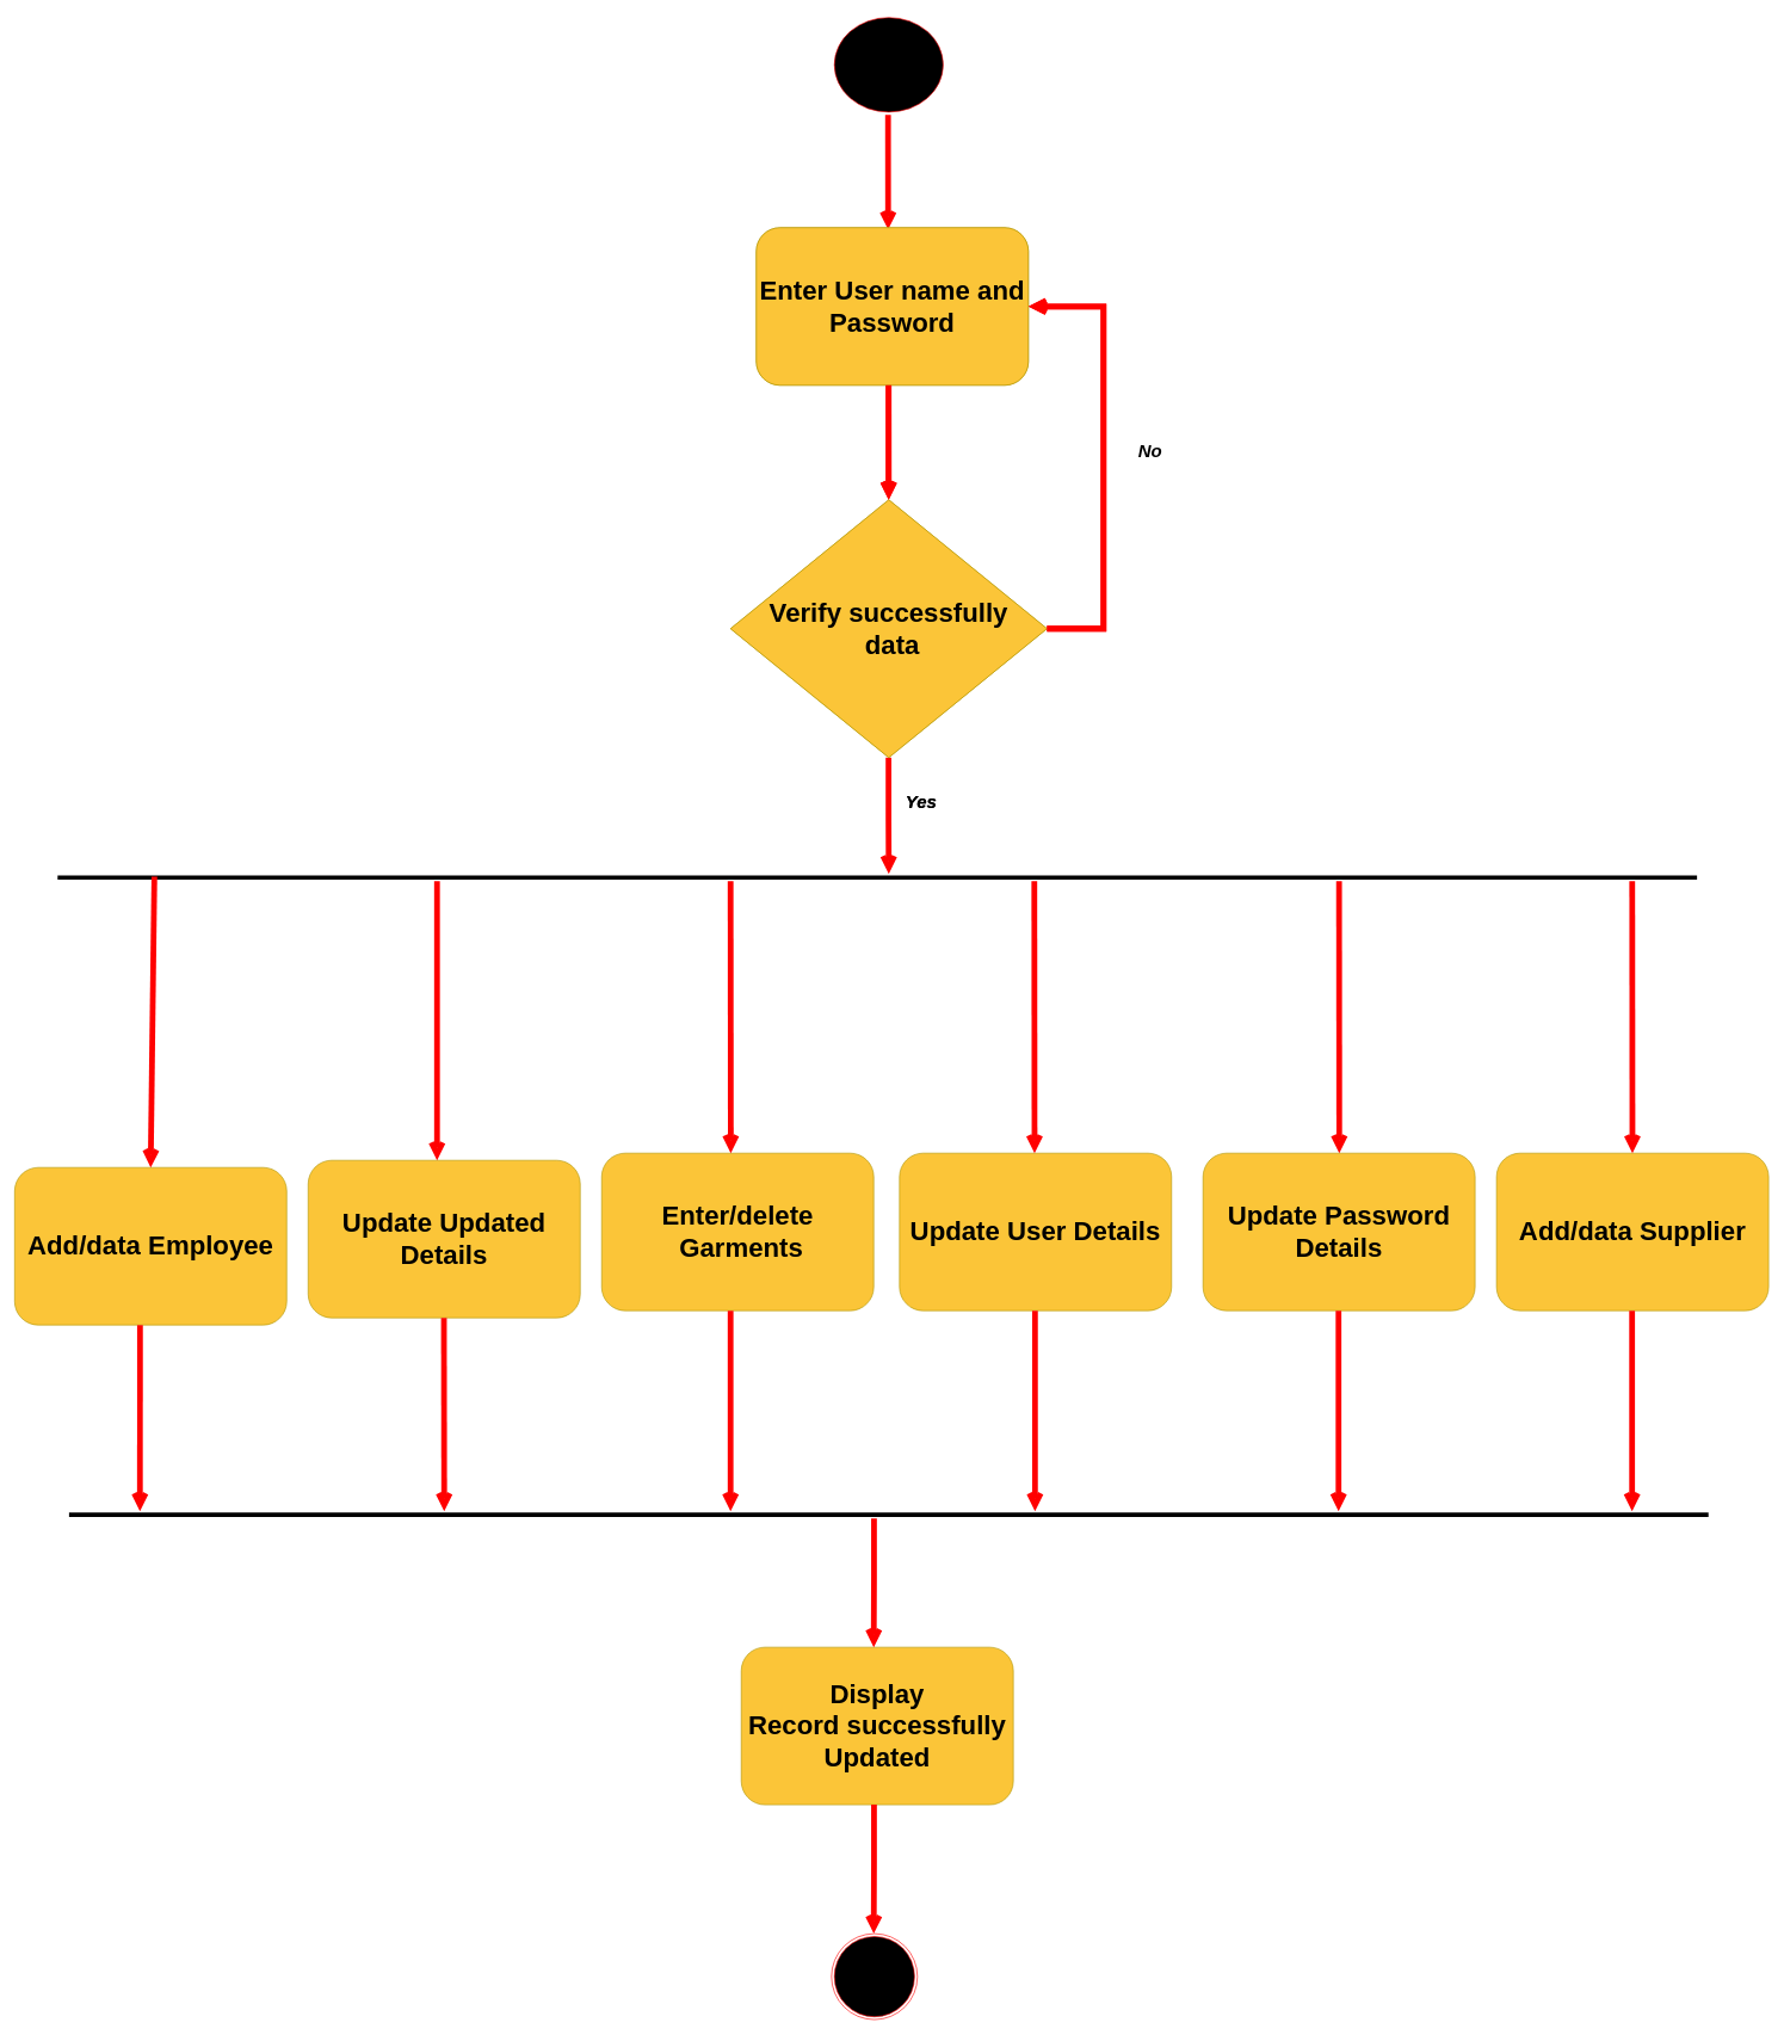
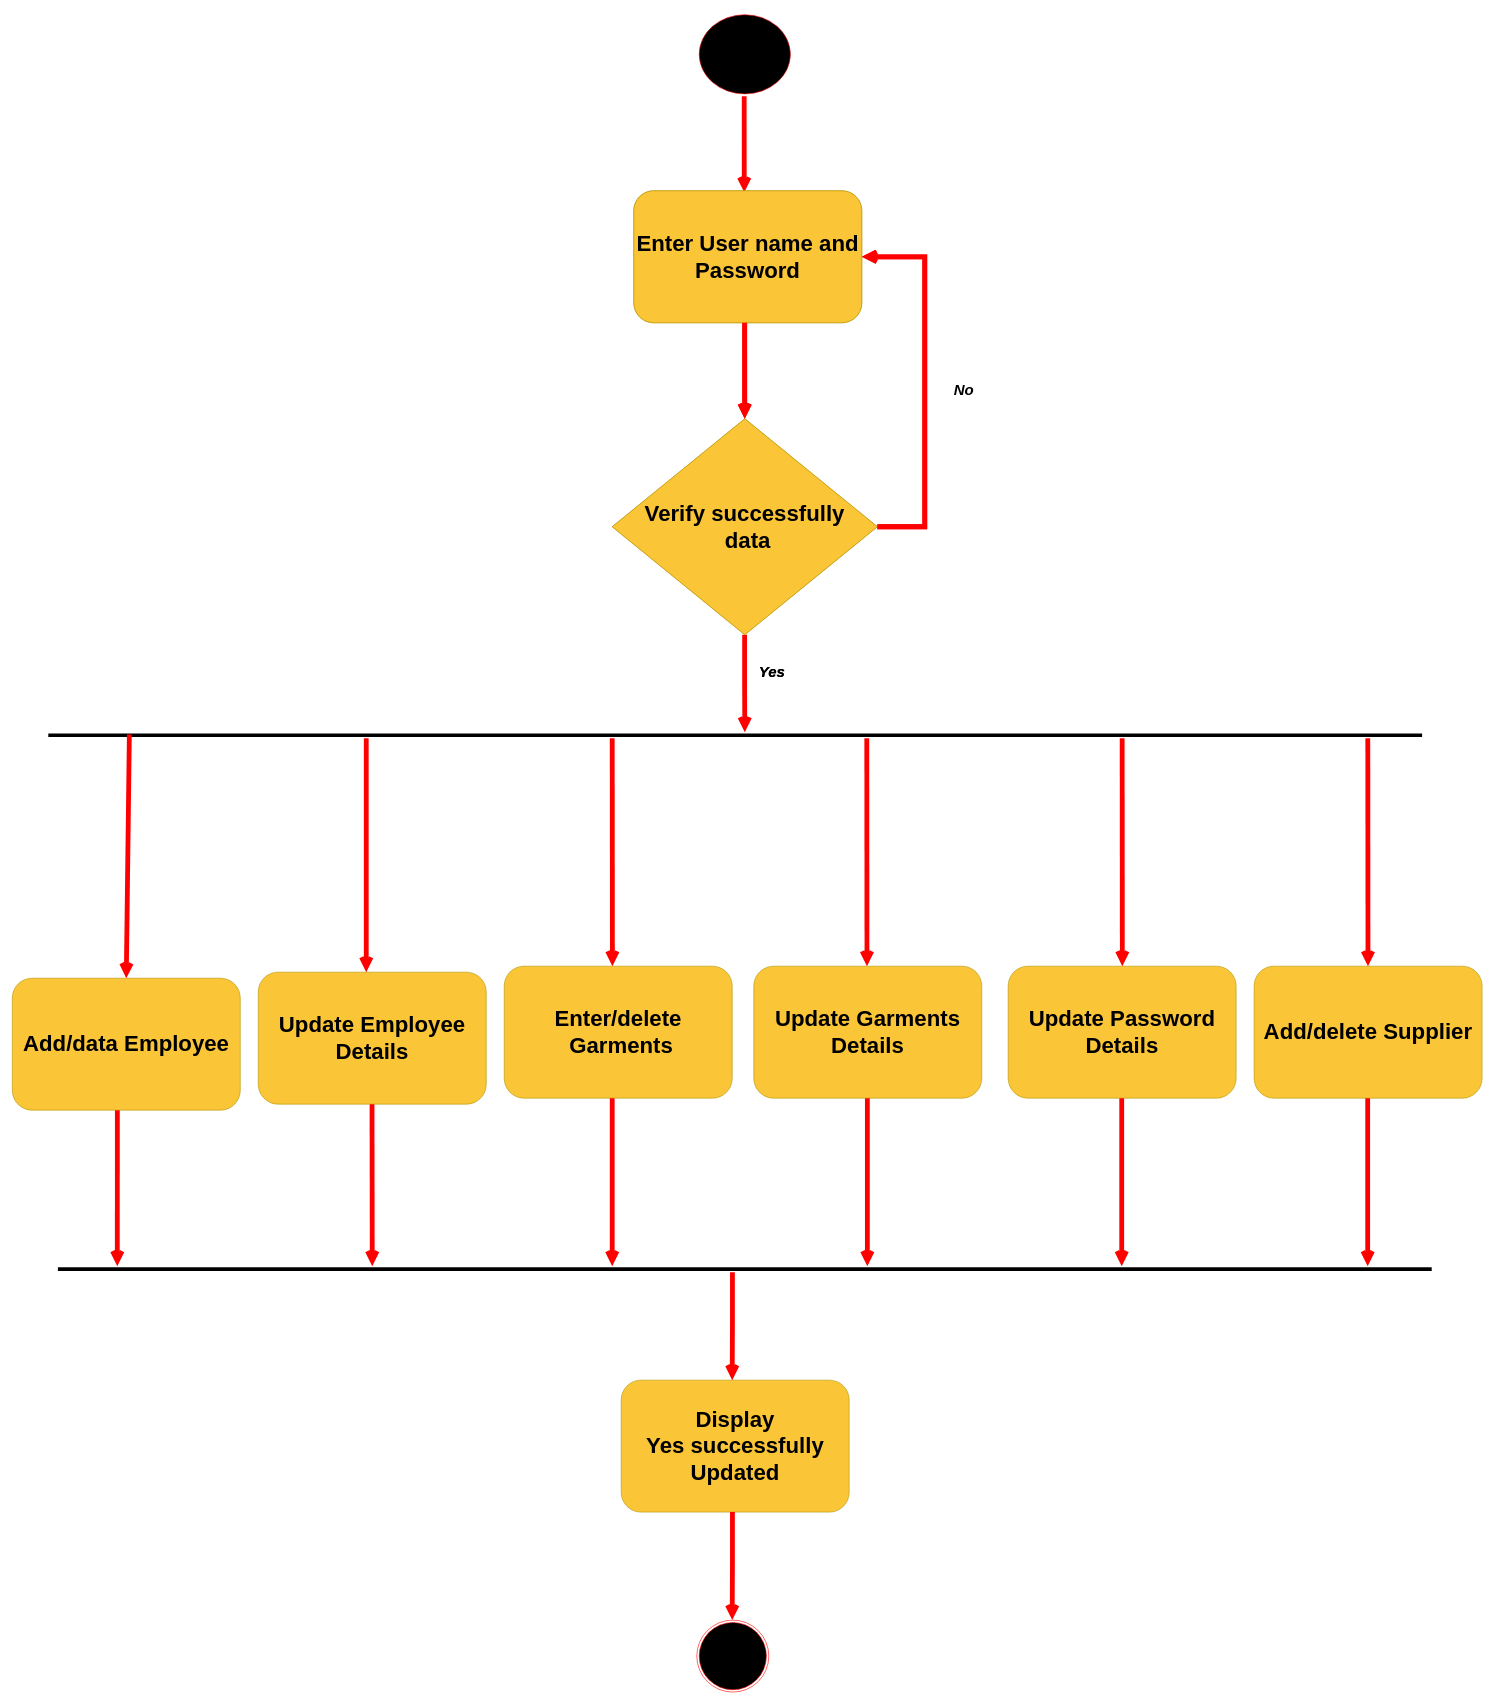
  <mxCell id="0" />
  <mxCell id="1" parent="0" />
  <mxCell id="2" value="" style="shape=line;html=1;strokeWidth=6;strokeColor=#000000;" parent="1" vertex="1"><mxGeometry x="80" y="1220" width="2290" height="10" as="geometry" /></mxCell>
  <mxCell id="3" value="" style="ellipse;html=1;shape=startState;fillColor=#000000;strokeColor=#ff0000;" parent="1" vertex="1"><mxGeometry x="1161" y="20" width="160" height="140" as="geometry" /></mxCell>
  <mxCell id="4" value="" style="edgeStyle=orthogonalEdgeStyle;html=1;verticalAlign=bottom;endArrow=open;endSize=8;strokeColor=#ff0000;rounded=0;strokeWidth=8;fontSize=37;exitX=0.5;exitY=1;exitDx=0;exitDy=0;" parent="1" edge="1"><mxGeometry relative="1" as="geometry"><mxPoint x="1240.1" y="320" as="targetPoint" /><mxPoint x="1240.01" y="160" as="sourcePoint" /><Array as="points"><mxPoint x="1240.1" y="200" /><mxPoint x="1240.1" y="200" /></Array></mxGeometry></mxCell>
  <mxCell id="5" value="" style="edgeStyle=orthogonalEdgeStyle;html=1;verticalAlign=bottom;endArrow=open;endSize=8;strokeColor=#ff0000;rounded=0;strokeWidth=8;fontSize=37;exitX=0.5;exitY=1;exitDx=0;exitDy=0;" parent="1" edge="1"><mxGeometry relative="1" as="geometry"><mxPoint x="1241" y="1220" as="targetPoint" /><mxPoint x="1240.69" y="1057.5" as="sourcePoint" /><Array as="points"><mxPoint x="1240.66" y="1147.5" /><mxPoint x="1240.66" y="1147.5" /></Array></mxGeometry></mxCell>
  <mxCell id="6" value="&lt;b&gt;Enter User name and Password&lt;/b&gt;" style="rounded=1;whiteSpace=wrap;html=1;strokeColor=#B09500;fontSize=37;fillColor=#FBC538;fontColor=#000000;" parent="1" vertex="1"><mxGeometry x="1056" y="317.5" width="380" height="220" as="geometry" /></mxCell>
  <mxCell id="7" value="&lt;b&gt;Validate Member&lt;br&gt;&lt;/b&gt;" style="rhombus;whiteSpace=wrap;html=1;strokeColor=#B09500;fontSize=37;fillColor=#FBC538;fontColor=#000000;" parent="1" vertex="1"><mxGeometry x="1020" y="697.5" width="442" height="360" as="geometry" /></mxCell>
  <mxCell id="8" value="" style="edgeStyle=orthogonalEdgeStyle;html=1;verticalAlign=bottom;endArrow=open;endSize=8;strokeColor=#ff0000;rounded=0;strokeWidth=8;fontSize=37;exitX=1;exitY=0.5;exitDx=0;exitDy=0;entryX=1;entryY=0.5;entryDx=0;entryDy=0;" parent="1" source="7" target="6" edge="1"><mxGeometry relative="1" as="geometry"><mxPoint x="1541" y="427.5" as="targetPoint" /><mxPoint x="1541" y="827.5" as="sourcePoint" /><Array as="points"><mxPoint x="1541" y="877.5" /><mxPoint x="1541" y="427.5" /></Array></mxGeometry></mxCell>
  <mxCell id="9" value="&lt;span style=&quot;font-size: 25px;&quot;&gt;&lt;b&gt;&lt;i&gt;Yes&lt;/i&gt;&lt;/b&gt;&lt;/span&gt;" style="text;html=1;align=center;verticalAlign=middle;resizable=0;points=[];autosize=1;strokeColor=none;fillColor=none;" parent="1" vertex="1"><mxGeometry x="1251" y="1097.5" width="70" height="40" as="geometry" /></mxCell>
- <mxCell id="10" value="&lt;span style=&quot;font-size: 25px;&quot;&gt;&lt;b&gt;&lt;i&gt;No&lt;/i&gt;&lt;/b&gt;&lt;/span&gt;" style="text;html=1;align=center;verticalAlign=middle;resizable=0;points=[];autosize=1;strokeColor=none;fillColor=none;" parent="1" vertex="1"><mxGeometry x="1576" y="607.5" width="60" height="40" as="geometry" /></mxCell>
+ <mxCell id="10" value="&lt;span style=&quot;font-size: 25px;&quot;&gt;&lt;b&gt;&lt;i&gt;No&lt;/i&gt;&lt;/b&gt;&lt;/span&gt;" style="text;html=1;align=center;verticalAlign=middle;resizable=0;points=[];autosize=1;strokeColor=none;fillColor=none;" parent="1" vertex="1"><mxGeometry x="1576" y="627.5" width="60" height="40" as="geometry" /></mxCell>
  <mxCell id="11" value="" style="edgeStyle=orthogonalEdgeStyle;html=1;verticalAlign=bottom;endArrow=open;endSize=8;strokeColor=#ff0000;rounded=0;strokeWidth=8;fontSize=37;exitX=0.5;exitY=1;exitDx=0;exitDy=0;" parent="1" edge="1"><mxGeometry relative="1" as="geometry"><mxPoint x="1240.88" y="697.5" as="targetPoint" /><mxPoint x="1240.79" y="537.5" as="sourcePoint" /><Array as="points"><mxPoint x="1240.79" y="577.5" /><mxPoint x="1240.79" y="577.5" /></Array></mxGeometry></mxCell>
  <mxCell id="12" value="&lt;b&gt;Verify successfully&lt;br&gt;&amp;nbsp;data&lt;br&gt;&lt;/b&gt;" style="rhombus;whiteSpace=wrap;html=1;strokeColor=#B09500;fontSize=37;fillColor=#FBC538;fontColor=#000000;" parent="1" vertex="1"><mxGeometry x="1020" y="697.5" width="442" height="360" as="geometry" /></mxCell>
  <mxCell id="13" value="" style="edgeStyle=orthogonalEdgeStyle;html=1;verticalAlign=bottom;endArrow=open;endSize=8;strokeColor=#ff0000;rounded=0;strokeWidth=8;fontSize=37;exitX=1;exitY=0.5;exitDx=0;exitDy=0;entryX=1;entryY=0.5;entryDx=0;entryDy=0;" parent="1" source="12" target="14" edge="1"><mxGeometry relative="1" as="geometry"><mxPoint x="1541" y="427.5" as="targetPoint" /><mxPoint x="1541" y="827.5" as="sourcePoint" /><Array as="points"><mxPoint x="1541" y="877.5" /><mxPoint x="1541" y="427.5" /></Array></mxGeometry></mxCell>
  <mxCell id="14" value="&lt;b&gt;Enter User name and Password&lt;/b&gt;" style="rounded=1;whiteSpace=wrap;html=1;strokeColor=#B09500;fontSize=37;fillColor=#FBC538;fontColor=#000000;" parent="1" vertex="1"><mxGeometry x="1056" y="317.5" width="380" height="220" as="geometry" /></mxCell>
  <mxCell id="15" value="" style="edgeStyle=orthogonalEdgeStyle;html=1;verticalAlign=bottom;endArrow=open;endSize=8;strokeColor=#ff0000;rounded=0;strokeWidth=8;fontSize=37;exitX=0.5;exitY=1;exitDx=0;exitDy=0;" parent="1" edge="1"><mxGeometry relative="1" as="geometry"><mxPoint x="1240.88" y="697.5" as="targetPoint" /><mxPoint x="1240.79" y="537.5" as="sourcePoint" /><Array as="points"><mxPoint x="1240.79" y="577.5" /><mxPoint x="1240.79" y="577.5" /></Array></mxGeometry></mxCell>
  <mxCell id="16" value="&lt;span style=&quot;font-size: 25px;&quot;&gt;&lt;b&gt;&lt;i&gt;Yes&lt;/i&gt;&lt;/b&gt;&lt;/span&gt;" style="text;html=1;align=center;verticalAlign=middle;resizable=0;points=[];autosize=1;strokeColor=none;fillColor=none;" parent="1" vertex="1"><mxGeometry x="1251" y="1097.5" width="70" height="40" as="geometry" /></mxCell>
  <mxCell id="17" value="&lt;b&gt;Add/data Employee&lt;/b&gt;" style="rounded=1;whiteSpace=wrap;html=1;strokeColor=#B09500;fontSize=37;fillColor=#FBC538;fontColor=#000000;" parent="1" vertex="1"><mxGeometry x="20" y="1630" width="380" height="220" as="geometry" /></mxCell>
  <mxCell id="18" value="&lt;b&gt;Enter/delete&lt;br&gt;&amp;nbsp;Garments&lt;/b&gt;" style="rounded=1;whiteSpace=wrap;html=1;strokeColor=#B09500;fontSize=37;fillColor=#FBC538;fontColor=#000000;" parent="1" vertex="1"><mxGeometry x="840" y="1610" width="380" height="220" as="geometry" /></mxCell>
- <mxCell id="19" value="&lt;b&gt;Add/data Supplier&lt;/b&gt;" style="rounded=1;whiteSpace=wrap;html=1;strokeColor=#B09500;fontSize=37;fillColor=#FBC538;fontColor=#000000;" parent="1" vertex="1"><mxGeometry x="2090" y="1610" width="380" height="220" as="geometry" /></mxCell>
+ <mxCell id="19" value="&lt;b&gt;Add/delete Supplier&lt;/b&gt;" style="rounded=1;whiteSpace=wrap;html=1;strokeColor=#B09500;fontSize=37;fillColor=#FBC538;fontColor=#000000;" parent="1" vertex="1"><mxGeometry x="2090" y="1610" width="380" height="220" as="geometry" /></mxCell>
  <mxCell id="20" value="" style="html=1;verticalAlign=bottom;endArrow=open;endSize=8;strokeColor=#ff0000;rounded=0;strokeWidth=8;fontSize=37;exitX=0.059;exitY=0.393;exitDx=0;exitDy=0;entryX=0.5;entryY=0;entryDx=0;entryDy=0;exitPerimeter=0;" parent="1" source="2" target="17" edge="1"><mxGeometry relative="1" as="geometry"><mxPoint x="910" y="1390" as="targetPoint" /><mxPoint x="1240.17" y="1230" as="sourcePoint" /></mxGeometry></mxCell>
- <mxCell id="21" value="&lt;b&gt;Display Record&amp;nbsp;successfully Updated&lt;/b&gt;" style="rounded=1;whiteSpace=wrap;html=1;strokeColor=#B09500;fontSize=37;fillColor=#FBC538;fontColor=#000000;" parent="1" vertex="1"><mxGeometry x="1035" y="2300" width="380" height="220" as="geometry" /></mxCell>
+ <mxCell id="21" value="&lt;b&gt;Display Yes&amp;nbsp;successfully Updated&lt;/b&gt;" style="rounded=1;whiteSpace=wrap;html=1;strokeColor=#B09500;fontSize=37;fillColor=#FBC538;fontColor=#000000;" parent="1" vertex="1"><mxGeometry x="1035" y="2300" width="380" height="220" as="geometry" /></mxCell>
  <mxCell id="22" value="" style="ellipse;html=1;shape=endState;fillColor=#000000;strokeColor=#ff0000;" parent="1" vertex="1"><mxGeometry x="1161" y="2700" width="120" height="120" as="geometry" /></mxCell>
  <mxCell id="23" value="" style="edgeStyle=orthogonalEdgeStyle;html=1;verticalAlign=bottom;endArrow=open;endSize=8;strokeColor=#ff0000;rounded=0;strokeWidth=8;fontSize=37;exitX=0.5;exitY=1;exitDx=0;exitDy=0;" parent="1" edge="1"><mxGeometry relative="1" as="geometry"><mxPoint x="1220" y="2300" as="targetPoint" /><mxPoint x="1220.39" y="2120" as="sourcePoint" /><Array as="points"><mxPoint x="1220" y="2200" /><mxPoint x="1220" y="2200" /></Array></mxGeometry></mxCell>
- <mxCell id="24" value="&lt;b&gt;Update Updated Details&lt;/b&gt;" style="rounded=1;whiteSpace=wrap;html=1;strokeColor=#B09500;fontSize=37;fillColor=#FBC538;fontColor=#000000;" parent="1" vertex="1"><mxGeometry x="430" y="1620" width="380" height="220" as="geometry" /></mxCell>
- <mxCell id="25" value="&lt;b&gt;Update User Details&lt;/b&gt;" style="rounded=1;whiteSpace=wrap;html=1;strokeColor=#B09500;fontSize=37;fillColor=#FBC538;fontColor=#000000;" parent="1" vertex="1"><mxGeometry x="1256" y="1610" width="380" height="220" as="geometry" /></mxCell>
+ <mxCell id="24" value="&lt;b&gt;Update Employee Details&lt;/b&gt;" style="rounded=1;whiteSpace=wrap;html=1;strokeColor=#B09500;fontSize=37;fillColor=#FBC538;fontColor=#000000;" parent="1" vertex="1"><mxGeometry x="430" y="1620" width="380" height="220" as="geometry" /></mxCell>
+ <mxCell id="25" value="&lt;b&gt;Update Garments Details&lt;/b&gt;" style="rounded=1;whiteSpace=wrap;html=1;strokeColor=#B09500;fontSize=37;fillColor=#FBC538;fontColor=#000000;" parent="1" vertex="1"><mxGeometry x="1256" y="1610" width="380" height="220" as="geometry" /></mxCell>
  <mxCell id="26" value="&lt;b&gt;Update Password Details&lt;/b&gt;" style="rounded=1;whiteSpace=wrap;html=1;strokeColor=#B09500;fontSize=37;fillColor=#FBC538;fontColor=#000000;" parent="1" vertex="1"><mxGeometry x="1680" y="1610" width="380" height="220" as="geometry" /></mxCell>
  <mxCell id="27" value="" style="html=1;verticalAlign=bottom;endArrow=open;endSize=8;strokeColor=#ff0000;rounded=0;strokeWidth=8;fontSize=37;" parent="1" edge="1"><mxGeometry relative="1" as="geometry"><mxPoint x="610" y="1620" as="targetPoint" /><mxPoint x="610" y="1230" as="sourcePoint" /></mxGeometry></mxCell>
  <mxCell id="28" value="" style="html=1;verticalAlign=bottom;endArrow=open;endSize=8;strokeColor=#ff0000;rounded=0;strokeWidth=8;fontSize=37;exitX=0.061;exitY=1.3;exitDx=0;exitDy=0;exitPerimeter=0;" parent="1" edge="1"><mxGeometry relative="1" as="geometry"><mxPoint x="1020.31" y="1610" as="targetPoint" /><mxPoint x="1020" y="1230" as="sourcePoint" /></mxGeometry></mxCell>
  <mxCell id="29" value="" style="html=1;verticalAlign=bottom;endArrow=open;endSize=8;strokeColor=#ff0000;rounded=0;strokeWidth=8;fontSize=37;exitX=0.061;exitY=1.3;exitDx=0;exitDy=0;exitPerimeter=0;" parent="1" edge="1"><mxGeometry relative="1" as="geometry"><mxPoint x="1444.64" y="1610" as="targetPoint" /><mxPoint x="1444.33" y="1230" as="sourcePoint" /></mxGeometry></mxCell>
  <mxCell id="30" value="" style="html=1;verticalAlign=bottom;endArrow=open;endSize=8;strokeColor=#ff0000;rounded=0;strokeWidth=8;fontSize=37;exitX=0.061;exitY=1.3;exitDx=0;exitDy=0;exitPerimeter=0;" parent="1" edge="1"><mxGeometry relative="1" as="geometry"><mxPoint x="1870.31" y="1610" as="targetPoint" /><mxPoint x="1870" y="1230" as="sourcePoint" /></mxGeometry></mxCell>
  <mxCell id="31" value="" style="html=1;verticalAlign=bottom;endArrow=open;endSize=8;strokeColor=#ff0000;rounded=0;strokeWidth=8;fontSize=37;exitX=0.061;exitY=1.3;exitDx=0;exitDy=0;exitPerimeter=0;" parent="1" edge="1"><mxGeometry relative="1" as="geometry"><mxPoint x="2279.78" y="1610" as="targetPoint" /><mxPoint x="2279.47" y="1230" as="sourcePoint" /></mxGeometry></mxCell>
  <mxCell id="32" value="" style="shape=line;html=1;strokeWidth=6;strokeColor=#000000;" parent="1" vertex="1"><mxGeometry x="96" y="2110" width="2290" height="10" as="geometry" /></mxCell>
  <mxCell id="33" value="" style="html=1;verticalAlign=bottom;endArrow=open;endSize=8;strokeColor=#ff0000;rounded=0;strokeWidth=8;fontSize=37;exitX=0.059;exitY=0.393;exitDx=0;exitDy=0;exitPerimeter=0;" parent="1" edge="1"><mxGeometry relative="1" as="geometry"><mxPoint x="195" y="2110" as="targetPoint" /><mxPoint x="195.11" y="1850" as="sourcePoint" /></mxGeometry></mxCell>
  <mxCell id="34" value="" style="html=1;verticalAlign=bottom;endArrow=open;endSize=8;strokeColor=#ff0000;rounded=0;strokeWidth=8;fontSize=37;exitX=0.059;exitY=0.393;exitDx=0;exitDy=0;exitPerimeter=0;" parent="1" edge="1"><mxGeometry relative="1" as="geometry"><mxPoint x="620" y="2110" as="targetPoint" /><mxPoint x="619.61" y="1840" as="sourcePoint" /></mxGeometry></mxCell>
  <mxCell id="35" value="" style="html=1;verticalAlign=bottom;endArrow=open;endSize=8;strokeColor=#ff0000;rounded=0;strokeWidth=8;fontSize=37;exitX=0.059;exitY=0.393;exitDx=0;exitDy=0;exitPerimeter=0;" parent="1" edge="1"><mxGeometry relative="1" as="geometry"><mxPoint x="1020" y="2110" as="targetPoint" /><mxPoint x="1020" y="1830" as="sourcePoint" /></mxGeometry></mxCell>
  <mxCell id="36" value="" style="html=1;verticalAlign=bottom;endArrow=open;endSize=8;strokeColor=#ff0000;rounded=0;strokeWidth=8;fontSize=37;exitX=0.059;exitY=0.393;exitDx=0;exitDy=0;exitPerimeter=0;" parent="1" edge="1"><mxGeometry relative="1" as="geometry"><mxPoint x="1445.29" y="2110" as="targetPoint" /><mxPoint x="1445.29" y="1830" as="sourcePoint" /></mxGeometry></mxCell>
  <mxCell id="37" value="" style="html=1;verticalAlign=bottom;endArrow=open;endSize=8;strokeColor=#ff0000;rounded=0;strokeWidth=8;fontSize=37;exitX=0.059;exitY=0.393;exitDx=0;exitDy=0;exitPerimeter=0;" parent="1" edge="1"><mxGeometry relative="1" as="geometry"><mxPoint x="1869.29" y="2110" as="targetPoint" /><mxPoint x="1869.29" y="1830" as="sourcePoint" /></mxGeometry></mxCell>
  <mxCell id="38" value="" style="html=1;verticalAlign=bottom;endArrow=open;endSize=8;strokeColor=#ff0000;rounded=0;strokeWidth=8;fontSize=37;exitX=0.059;exitY=0.393;exitDx=0;exitDy=0;exitPerimeter=0;" parent="1" edge="1"><mxGeometry relative="1" as="geometry"><mxPoint x="2279.29" y="2110" as="targetPoint" /><mxPoint x="2279.29" y="1830" as="sourcePoint" /></mxGeometry></mxCell>
  <mxCell id="39" value="" style="edgeStyle=orthogonalEdgeStyle;html=1;verticalAlign=bottom;endArrow=open;endSize=8;strokeColor=#ff0000;rounded=0;strokeWidth=8;fontSize=37;exitX=0.5;exitY=1;exitDx=0;exitDy=0;" parent="1" edge="1"><mxGeometry relative="1" as="geometry"><mxPoint x="1220" y="2700" as="targetPoint" /><mxPoint x="1220.39" y="2520" as="sourcePoint" /><Array as="points"><mxPoint x="1220" y="2600" /><mxPoint x="1220" y="2600" /></Array></mxGeometry></mxCell>
